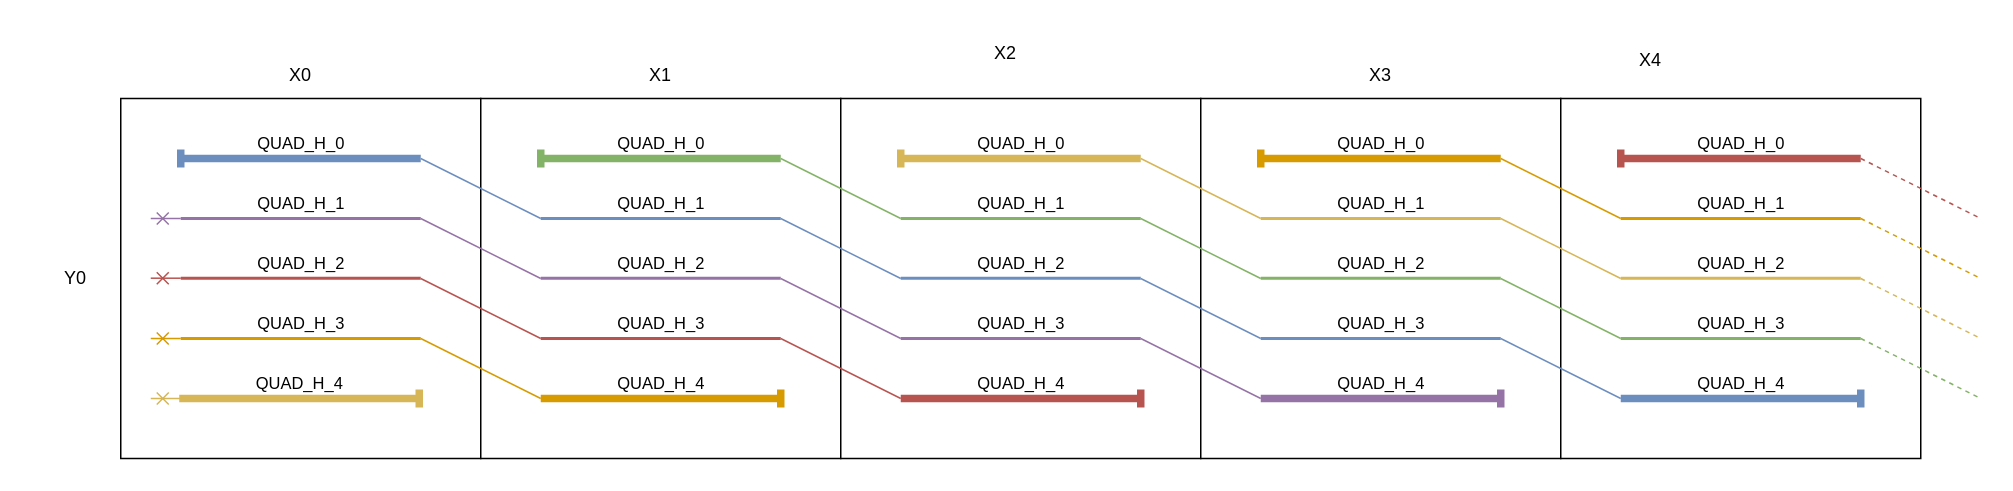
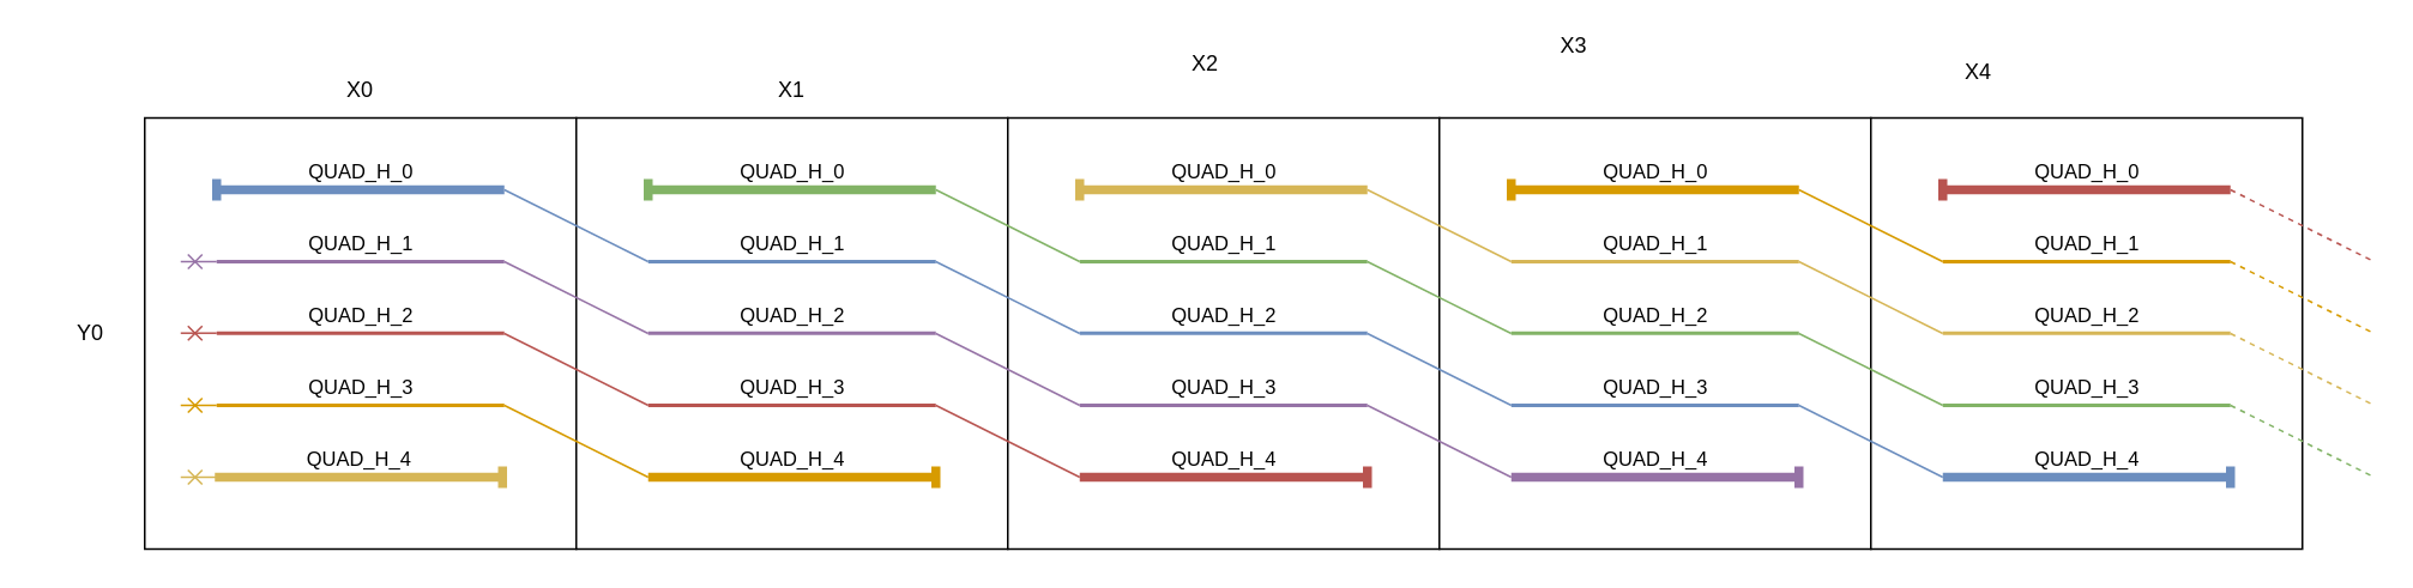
  <mxCell id="0" />
  <mxCell id="1" parent="0" />
  <mxCell id="2" value="" style="whiteSpace=wrap;html=1;aspect=fixed;" parent="1" vertex="1"><mxGeometry x="80" y="65" width="240" height="240" as="geometry" /></mxCell>
  <mxCell id="3" value="&lt;div&gt;QUAD_H_0&lt;/div&gt;" style="endArrow=none;html=1;rounded=0;startArrow=baseDash;startFill=0;strokeWidth=5;fillColor=#dae8fc;strokeColor=#6c8ebf;" parent="1" edge="1"><mxGeometry x="0.001" y="10" width="50" height="50" relative="1" as="geometry"><mxPoint x="120" y="105" as="sourcePoint" /><mxPoint x="280" y="105" as="targetPoint" /><mxPoint as="offset" /></mxGeometry></mxCell>
  <mxCell id="4" value="&lt;div&gt;QUAD_H_1&lt;/div&gt;" style="endArrow=none;html=1;rounded=0;startArrow=none;startFill=0;fillColor=#e1d5e7;strokeColor=#9673a6;strokeWidth=2;" parent="1" edge="1"><mxGeometry x="0.001" y="10" width="50" height="50" relative="1" as="geometry"><mxPoint x="120" y="145" as="sourcePoint" /><mxPoint x="280" y="145" as="targetPoint" /><mxPoint as="offset" /></mxGeometry></mxCell>
  <mxCell id="5" value="&lt;div&gt;QUAD_H_2&lt;/div&gt;" style="endArrow=none;html=1;rounded=0;startArrow=none;startFill=0;fillColor=#f8cecc;strokeColor=#b85450;strokeWidth=2;" parent="1" edge="1"><mxGeometry y="10" width="50" height="50" relative="1" as="geometry"><mxPoint x="120" y="184.76" as="sourcePoint" /><mxPoint x="280" y="184.76" as="targetPoint" /><mxPoint as="offset" /></mxGeometry></mxCell>
  <mxCell id="6" value="&lt;div&gt;QUAD_H_3&lt;/div&gt;" style="endArrow=none;html=1;rounded=0;startArrow=none;startFill=0;fillColor=#ffe6cc;strokeColor=#d79b00;strokeWidth=2;" parent="1" edge="1"><mxGeometry y="10" width="50" height="50" relative="1" as="geometry"><mxPoint x="120" y="225" as="sourcePoint" /><mxPoint x="280" y="225" as="targetPoint" /><mxPoint as="offset" /></mxGeometry></mxCell>
  <mxCell id="7" value="&lt;div&gt;QUAD_H_4&lt;/div&gt;" style="endArrow=baseDash;html=1;rounded=0;endFill=0;startArrow=none;startFill=0;strokeWidth=5;movable=1;resizable=1;rotatable=1;deletable=1;editable=1;locked=0;connectable=1;fillColor=#fff2cc;strokeColor=#d6b656;" parent="1" edge="1"><mxGeometry x="0.001" y="10" width="50" height="50" relative="1" as="geometry"><mxPoint x="119" y="265" as="sourcePoint" /><mxPoint x="279" y="265" as="targetPoint" /><mxPoint as="offset" /></mxGeometry></mxCell>
  <mxCell id="8" value="" style="whiteSpace=wrap;html=1;aspect=fixed;" parent="1" vertex="1"><mxGeometry x="320" y="65" width="240" height="240" as="geometry" /></mxCell>
  <mxCell id="9" value="&lt;div&gt;QUAD_H_0&lt;/div&gt;" style="endArrow=none;html=1;rounded=0;startArrow=baseDash;startFill=0;strokeWidth=5;fillColor=#d5e8d4;strokeColor=#82b366;" parent="1" edge="1"><mxGeometry x="0.001" y="10" width="50" height="50" relative="1" as="geometry"><mxPoint x="360" y="105" as="sourcePoint" /><mxPoint x="520" y="105" as="targetPoint" /><mxPoint as="offset" /></mxGeometry></mxCell>
  <mxCell id="10" value="&lt;div&gt;QUAD_H_1&lt;/div&gt;" style="endArrow=none;html=1;rounded=0;fillColor=#dae8fc;strokeColor=#6c8ebf;strokeWidth=2;" parent="1" edge="1"><mxGeometry x="0.001" y="10" width="50" height="50" relative="1" as="geometry"><mxPoint x="360" y="145" as="sourcePoint" /><mxPoint x="520" y="145" as="targetPoint" /><mxPoint as="offset" /></mxGeometry></mxCell>
  <mxCell id="11" value="&lt;div&gt;QUAD_H_2&lt;/div&gt;" style="endArrow=none;html=1;rounded=0;fillColor=#e1d5e7;strokeColor=#9673a6;strokeWidth=2;" parent="1" edge="1"><mxGeometry y="10" width="50" height="50" relative="1" as="geometry"><mxPoint x="360" y="184.76" as="sourcePoint" /><mxPoint x="520" y="184.76" as="targetPoint" /><mxPoint as="offset" /></mxGeometry></mxCell>
  <mxCell id="12" value="&lt;div&gt;QUAD_H_3&lt;/div&gt;" style="endArrow=none;html=1;rounded=0;fillColor=#f8cecc;strokeColor=#b85450;strokeWidth=2;" parent="1" edge="1"><mxGeometry y="10" width="50" height="50" relative="1" as="geometry"><mxPoint x="360" y="225" as="sourcePoint" /><mxPoint x="520" y="225" as="targetPoint" /><mxPoint as="offset" /></mxGeometry></mxCell>
  <mxCell id="13" value="&lt;div&gt;QUAD_H_4&lt;/div&gt;" style="endArrow=baseDash;html=1;rounded=0;endFill=0;strokeWidth=5;fillColor=#ffe6cc;strokeColor=#d79b00;" parent="1" edge="1"><mxGeometry x="0.001" y="10" width="50" height="50" relative="1" as="geometry"><mxPoint x="360" y="265" as="sourcePoint" /><mxPoint x="520" y="265" as="targetPoint" /><mxPoint as="offset" /></mxGeometry></mxCell>
  <mxCell id="14" value="" style="whiteSpace=wrap;html=1;aspect=fixed;" parent="1" vertex="1"><mxGeometry x="560" y="65" width="240" height="240" as="geometry" /></mxCell>
  <mxCell id="15" value="&lt;div&gt;QUAD_H_0&lt;/div&gt;" style="endArrow=none;html=1;rounded=0;startArrow=baseDash;startFill=0;strokeWidth=5;fillColor=#fff2cc;strokeColor=#d6b656;" parent="1" edge="1"><mxGeometry x="0.001" y="10" width="50" height="50" relative="1" as="geometry"><mxPoint x="600" y="105" as="sourcePoint" /><mxPoint x="760" y="105" as="targetPoint" /><mxPoint as="offset" /></mxGeometry></mxCell>
  <mxCell id="16" value="&lt;div&gt;QUAD_H_1&lt;/div&gt;" style="endArrow=none;html=1;rounded=0;fillColor=#d5e8d4;strokeColor=#82b366;strokeWidth=2;" parent="1" edge="1"><mxGeometry x="0.001" y="10" width="50" height="50" relative="1" as="geometry"><mxPoint x="600" y="145" as="sourcePoint" /><mxPoint x="760" y="145" as="targetPoint" /><mxPoint as="offset" /></mxGeometry></mxCell>
  <mxCell id="17" value="&lt;div&gt;QUAD_H_2&lt;/div&gt;" style="endArrow=none;html=1;rounded=0;fillColor=#dae8fc;strokeColor=#6c8ebf;strokeWidth=2;" parent="1" edge="1"><mxGeometry y="10" width="50" height="50" relative="1" as="geometry"><mxPoint x="600" y="184.76" as="sourcePoint" /><mxPoint x="760" y="184.76" as="targetPoint" /><mxPoint as="offset" /></mxGeometry></mxCell>
  <mxCell id="18" value="&lt;div&gt;QUAD_H_3&lt;/div&gt;" style="endArrow=none;html=1;rounded=0;fillColor=#e1d5e7;strokeColor=#9673a6;strokeWidth=2;" parent="1" edge="1"><mxGeometry y="10" width="50" height="50" relative="1" as="geometry"><mxPoint x="600" y="225" as="sourcePoint" /><mxPoint x="760" y="225" as="targetPoint" /><mxPoint as="offset" /></mxGeometry></mxCell>
  <mxCell id="19" value="&lt;div&gt;QUAD_H_4&lt;/div&gt;" style="endArrow=baseDash;html=1;rounded=0;endFill=0;strokeWidth=5;fillColor=#f8cecc;strokeColor=#b85450;" parent="1" edge="1"><mxGeometry x="0.001" y="10" width="50" height="50" relative="1" as="geometry"><mxPoint x="600" y="265" as="sourcePoint" /><mxPoint x="760" y="265" as="targetPoint" /><mxPoint as="offset" /></mxGeometry></mxCell>
  <mxCell id="20" value="" style="whiteSpace=wrap;html=1;aspect=fixed;" parent="1" vertex="1"><mxGeometry x="800" y="65" width="240" height="240" as="geometry" /></mxCell>
  <mxCell id="21" value="&lt;div&gt;QUAD_H_0&lt;/div&gt;" style="endArrow=none;html=1;rounded=0;startArrow=baseDash;startFill=0;strokeWidth=5;fillColor=#ffe6cc;strokeColor=#d79b00;" parent="1" edge="1"><mxGeometry x="0.001" y="10" width="50" height="50" relative="1" as="geometry"><mxPoint x="840" y="105" as="sourcePoint" /><mxPoint x="1000" y="105" as="targetPoint" /><mxPoint as="offset" /></mxGeometry></mxCell>
  <mxCell id="22" value="&lt;div&gt;QUAD_H_1&lt;/div&gt;" style="endArrow=none;html=1;rounded=0;fillColor=#fff2cc;strokeColor=#d6b656;strokeWidth=2;" parent="1" edge="1"><mxGeometry x="0.001" y="10" width="50" height="50" relative="1" as="geometry"><mxPoint x="840" y="145" as="sourcePoint" /><mxPoint x="1000" y="145" as="targetPoint" /><mxPoint as="offset" /></mxGeometry></mxCell>
  <mxCell id="23" value="&lt;div&gt;QUAD_H_2&lt;/div&gt;" style="endArrow=none;html=1;rounded=0;fillColor=#d5e8d4;strokeColor=#82b366;strokeWidth=2;" parent="1" edge="1"><mxGeometry y="10" width="50" height="50" relative="1" as="geometry"><mxPoint x="840" y="184.76" as="sourcePoint" /><mxPoint x="1000" y="184.76" as="targetPoint" /><mxPoint as="offset" /></mxGeometry></mxCell>
  <mxCell id="24" value="&lt;div&gt;QUAD_H_3&lt;/div&gt;" style="endArrow=none;html=1;rounded=0;fillColor=#dae8fc;strokeColor=#6c8ebf;strokeWidth=2;" parent="1" edge="1"><mxGeometry y="10" width="50" height="50" relative="1" as="geometry"><mxPoint x="840" y="225" as="sourcePoint" /><mxPoint x="1000" y="225" as="targetPoint" /><mxPoint as="offset" /></mxGeometry></mxCell>
  <mxCell id="25" value="&lt;div&gt;QUAD_H_4&lt;/div&gt;" style="endArrow=baseDash;html=1;rounded=0;endFill=0;strokeWidth=5;fillColor=#e1d5e7;strokeColor=#9673a6;" parent="1" edge="1"><mxGeometry x="0.001" y="10" width="50" height="50" relative="1" as="geometry"><mxPoint x="840" y="265" as="sourcePoint" /><mxPoint x="1000" y="265" as="targetPoint" /><mxPoint as="offset" /></mxGeometry></mxCell>
  <mxCell id="26" value="" style="whiteSpace=wrap;html=1;aspect=fixed;" parent="1" vertex="1"><mxGeometry x="1040" y="65" width="240" height="240" as="geometry" /></mxCell>
  <mxCell id="27" value="&lt;div&gt;QUAD_H_0&lt;/div&gt;" style="endArrow=none;html=1;rounded=0;startArrow=baseDash;startFill=0;strokeWidth=5;fillColor=#f8cecc;strokeColor=#b85450;" parent="1" edge="1"><mxGeometry x="0.001" y="10" width="50" height="50" relative="1" as="geometry"><mxPoint x="1080" y="105" as="sourcePoint" /><mxPoint x="1240" y="105" as="targetPoint" /><mxPoint as="offset" /></mxGeometry></mxCell>
  <mxCell id="28" value="&lt;div&gt;QUAD_H_1&lt;/div&gt;" style="endArrow=none;html=1;rounded=0;fillColor=#ffe6cc;strokeColor=#d79b00;strokeWidth=2;" parent="1" edge="1"><mxGeometry x="0.001" y="10" width="50" height="50" relative="1" as="geometry"><mxPoint x="1080" y="145" as="sourcePoint" /><mxPoint x="1240" y="145" as="targetPoint" /><mxPoint as="offset" /></mxGeometry></mxCell>
  <mxCell id="29" value="&lt;div&gt;QUAD_H_2&lt;/div&gt;" style="endArrow=none;html=1;rounded=0;fillColor=#fff2cc;strokeColor=#d6b656;strokeWidth=2;" parent="1" edge="1"><mxGeometry y="10" width="50" height="50" relative="1" as="geometry"><mxPoint x="1080" y="184.76" as="sourcePoint" /><mxPoint x="1240" y="184.76" as="targetPoint" /><mxPoint as="offset" /></mxGeometry></mxCell>
  <mxCell id="30" value="&lt;div&gt;QUAD_H_3&lt;/div&gt;" style="endArrow=none;html=1;rounded=0;fillColor=#d5e8d4;strokeColor=#82b366;strokeWidth=2;" parent="1" edge="1"><mxGeometry y="10" width="50" height="50" relative="1" as="geometry"><mxPoint x="1080" y="225" as="sourcePoint" /><mxPoint x="1240" y="225" as="targetPoint" /><mxPoint as="offset" /></mxGeometry></mxCell>
  <mxCell id="31" value="&lt;div&gt;QUAD_H_4&lt;/div&gt;" style="endArrow=baseDash;html=1;rounded=0;endFill=0;strokeWidth=5;fillColor=#dae8fc;strokeColor=#6c8ebf;" parent="1" edge="1"><mxGeometry x="0.001" y="10" width="50" height="50" relative="1" as="geometry"><mxPoint x="1080" y="265" as="sourcePoint" /><mxPoint x="1240" y="265" as="targetPoint" /><mxPoint as="offset" /></mxGeometry></mxCell>
  <mxCell id="32" value="" style="edgeStyle=none;orthogonalLoop=1;jettySize=auto;html=1;rounded=0;endArrow=none;startFill=0;fillColor=#dae8fc;strokeColor=#6c8ebf;" parent="1" edge="1"><mxGeometry width="80" relative="1" as="geometry"><mxPoint x="280" y="105" as="sourcePoint" /><mxPoint x="360" y="145" as="targetPoint" /><Array as="points" /></mxGeometry></mxCell>
  <mxCell id="33" value="" style="edgeStyle=none;orthogonalLoop=1;jettySize=auto;html=1;rounded=0;endArrow=none;startFill=0;fillColor=#e1d5e7;strokeColor=#9673a6;" parent="1" edge="1"><mxGeometry width="80" relative="1" as="geometry"><mxPoint x="280" y="145" as="sourcePoint" /><mxPoint x="360" y="185" as="targetPoint" /><Array as="points" /></mxGeometry></mxCell>
  <mxCell id="34" value="" style="edgeStyle=none;orthogonalLoop=1;jettySize=auto;html=1;rounded=0;endArrow=none;startFill=0;fillColor=#f8cecc;strokeColor=#b85450;" parent="1" edge="1"><mxGeometry width="80" relative="1" as="geometry"><mxPoint x="280" y="185" as="sourcePoint" /><mxPoint x="360" y="225" as="targetPoint" /><Array as="points" /></mxGeometry></mxCell>
  <mxCell id="35" value="" style="edgeStyle=none;orthogonalLoop=1;jettySize=auto;html=1;rounded=0;endArrow=none;startFill=0;fillColor=#ffe6cc;strokeColor=#d79b00;" parent="1" edge="1"><mxGeometry width="80" relative="1" as="geometry"><mxPoint x="280" y="225" as="sourcePoint" /><mxPoint x="360" y="265" as="targetPoint" /><Array as="points" /></mxGeometry></mxCell>
  <mxCell id="36" value="" style="edgeStyle=none;orthogonalLoop=1;jettySize=auto;html=1;rounded=0;endArrow=none;startFill=0;fillColor=#d5e8d4;strokeColor=#82b366;" parent="1" edge="1"><mxGeometry width="80" relative="1" as="geometry"><mxPoint x="520" y="105" as="sourcePoint" /><mxPoint x="600" y="145" as="targetPoint" /><Array as="points" /></mxGeometry></mxCell>
  <mxCell id="37" value="" style="edgeStyle=none;orthogonalLoop=1;jettySize=auto;html=1;rounded=0;endArrow=none;startFill=0;fillColor=#dae8fc;strokeColor=#6c8ebf;" parent="1" edge="1"><mxGeometry width="80" relative="1" as="geometry"><mxPoint x="520" y="145" as="sourcePoint" /><mxPoint x="600" y="185" as="targetPoint" /><Array as="points" /></mxGeometry></mxCell>
  <mxCell id="38" value="" style="edgeStyle=none;orthogonalLoop=1;jettySize=auto;html=1;rounded=0;endArrow=none;startFill=0;fillColor=#e1d5e7;strokeColor=#9673a6;" parent="1" edge="1"><mxGeometry width="80" relative="1" as="geometry"><mxPoint x="520" y="185" as="sourcePoint" /><mxPoint x="600" y="225" as="targetPoint" /><Array as="points" /></mxGeometry></mxCell>
  <mxCell id="39" value="" style="edgeStyle=none;orthogonalLoop=1;jettySize=auto;html=1;rounded=0;endArrow=none;startFill=0;fillColor=#f8cecc;strokeColor=#b85450;" parent="1" edge="1"><mxGeometry width="80" relative="1" as="geometry"><mxPoint x="520" y="225" as="sourcePoint" /><mxPoint x="600" y="265" as="targetPoint" /><Array as="points" /></mxGeometry></mxCell>
  <mxCell id="40" value="" style="edgeStyle=none;orthogonalLoop=1;jettySize=auto;html=1;rounded=0;endArrow=none;startFill=0;fillColor=#fff2cc;strokeColor=#d6b656;" parent="1" edge="1"><mxGeometry width="80" relative="1" as="geometry"><mxPoint x="760" y="105" as="sourcePoint" /><mxPoint x="840" y="145" as="targetPoint" /><Array as="points" /></mxGeometry></mxCell>
  <mxCell id="41" value="" style="edgeStyle=none;orthogonalLoop=1;jettySize=auto;html=1;rounded=0;endArrow=none;startFill=0;fillColor=#d5e8d4;strokeColor=#82b366;" parent="1" edge="1"><mxGeometry width="80" relative="1" as="geometry"><mxPoint x="760" y="145" as="sourcePoint" /><mxPoint x="840" y="185" as="targetPoint" /><Array as="points" /></mxGeometry></mxCell>
  <mxCell id="42" value="" style="edgeStyle=none;orthogonalLoop=1;jettySize=auto;html=1;rounded=0;endArrow=none;startFill=0;fillColor=#dae8fc;strokeColor=#6c8ebf;" parent="1" edge="1"><mxGeometry width="80" relative="1" as="geometry"><mxPoint x="760" y="185" as="sourcePoint" /><mxPoint x="840" y="225" as="targetPoint" /><Array as="points" /></mxGeometry></mxCell>
  <mxCell id="43" value="" style="edgeStyle=none;orthogonalLoop=1;jettySize=auto;html=1;rounded=0;endArrow=none;startFill=0;fillColor=#e1d5e7;strokeColor=#9673a6;" parent="1" edge="1"><mxGeometry width="80" relative="1" as="geometry"><mxPoint x="760" y="225" as="sourcePoint" /><mxPoint x="840" y="265" as="targetPoint" /><Array as="points" /></mxGeometry></mxCell>
  <mxCell id="44" value="" style="edgeStyle=none;orthogonalLoop=1;jettySize=auto;html=1;rounded=0;endArrow=none;startFill=0;fillColor=#ffe6cc;strokeColor=#d79b00;" parent="1" edge="1"><mxGeometry width="80" relative="1" as="geometry"><mxPoint x="1000" y="105" as="sourcePoint" /><mxPoint x="1080" y="145" as="targetPoint" /><Array as="points" /></mxGeometry></mxCell>
  <mxCell id="45" value="" style="edgeStyle=none;orthogonalLoop=1;jettySize=auto;html=1;rounded=0;endArrow=none;startFill=0;fillColor=#fff2cc;strokeColor=#d6b656;" parent="1" edge="1"><mxGeometry width="80" relative="1" as="geometry"><mxPoint x="1000" y="145" as="sourcePoint" /><mxPoint x="1080" y="185" as="targetPoint" /><Array as="points" /></mxGeometry></mxCell>
  <mxCell id="46" value="" style="edgeStyle=none;orthogonalLoop=1;jettySize=auto;html=1;rounded=0;endArrow=none;startFill=0;fillColor=#d5e8d4;strokeColor=#82b366;" parent="1" edge="1"><mxGeometry width="80" relative="1" as="geometry"><mxPoint x="1000" y="185" as="sourcePoint" /><mxPoint x="1080" y="225" as="targetPoint" /><Array as="points" /></mxGeometry></mxCell>
  <mxCell id="47" value="" style="edgeStyle=none;orthogonalLoop=1;jettySize=auto;html=1;rounded=0;endArrow=none;startFill=0;fillColor=#dae8fc;strokeColor=#6c8ebf;" parent="1" edge="1"><mxGeometry width="80" relative="1" as="geometry"><mxPoint x="1000" y="225" as="sourcePoint" /><mxPoint x="1080" y="265" as="targetPoint" /><Array as="points" /></mxGeometry></mxCell>
  <mxCell id="48" value="" style="edgeStyle=none;orthogonalLoop=1;jettySize=auto;html=1;rounded=0;endArrow=none;startFill=0;dashed=1;fillColor=#f8cecc;strokeColor=#b85450;" parent="1" edge="1"><mxGeometry width="80" relative="1" as="geometry"><mxPoint x="1240" y="105" as="sourcePoint" /><mxPoint x="1320" y="145" as="targetPoint" /><Array as="points" /></mxGeometry></mxCell>
  <mxCell id="49" value="" style="edgeStyle=none;orthogonalLoop=1;jettySize=auto;html=1;rounded=0;endArrow=none;startFill=0;dashed=1;fillColor=#fff2cc;strokeColor=#d6b656;" parent="1" edge="1"><mxGeometry width="80" relative="1" as="geometry"><mxPoint x="1240" y="185" as="sourcePoint" /><mxPoint x="1320" y="225" as="targetPoint" /><Array as="points" /></mxGeometry></mxCell>
  <mxCell id="50" value="" style="edgeStyle=none;orthogonalLoop=1;jettySize=auto;html=1;rounded=0;endArrow=none;startFill=0;dashed=1;fillColor=#ffe6cc;strokeColor=#d79b00;" parent="1" edge="1"><mxGeometry width="80" relative="1" as="geometry"><mxPoint x="1240" y="145" as="sourcePoint" /><mxPoint x="1320" y="185" as="targetPoint" /><Array as="points" /></mxGeometry></mxCell>
  <mxCell id="51" value="" style="edgeStyle=none;orthogonalLoop=1;jettySize=auto;html=1;rounded=0;endArrow=none;startFill=0;dashed=1;fillColor=#d5e8d4;strokeColor=#82b366;" parent="1" edge="1"><mxGeometry width="80" relative="1" as="geometry"><mxPoint x="1240" y="225" as="sourcePoint" /><mxPoint x="1320" y="265" as="targetPoint" /><Array as="points" /></mxGeometry></mxCell>
  <mxCell id="52" value="X0" style="text;html=1;align=center;verticalAlign=middle;whiteSpace=wrap;rounded=0;" parent="1" vertex="1"><mxGeometry x="170" y="35" width="60" height="30" as="geometry" /></mxCell>
  <mxCell id="53" value="X1" style="text;html=1;align=center;verticalAlign=middle;whiteSpace=wrap;rounded=0;" parent="1" vertex="1"><mxGeometry x="410" y="35" width="60" height="30" as="geometry" /></mxCell>
  <mxCell id="54" value="X2" style="text;html=1;align=center;verticalAlign=middle;whiteSpace=wrap;rounded=0;" parent="1" vertex="1"><mxGeometry x="640" y="20" width="60" height="30" as="geometry" /></mxCell>
- <mxCell id="55" value="&lt;div&gt;X3&lt;/div&gt;" style="text;html=1;align=center;verticalAlign=middle;whiteSpace=wrap;rounded=0;" parent="1" vertex="1"><mxGeometry x="890" y="35" width="60" height="30" as="geometry" /></mxCell>
+ <mxCell id="55" value="&lt;div&gt;X3&lt;/div&gt;" style="text;html=1;align=center;verticalAlign=middle;whiteSpace=wrap;rounded=0;" parent="1" vertex="1"><mxGeometry x="845" y="10" width="60" height="30" as="geometry" /></mxCell>
  <mxCell id="56" value="X4" style="text;html=1;align=center;verticalAlign=middle;whiteSpace=wrap;rounded=0;" parent="1" vertex="1"><mxGeometry x="1070" y="25" width="60" height="30" as="geometry" /></mxCell>
  <mxCell id="57" value="Y0" style="text;html=1;align=center;verticalAlign=middle;whiteSpace=wrap;rounded=0;" parent="1" vertex="1"><mxGeometry x="20" y="170" width="60" height="30" as="geometry" /></mxCell>
  <mxCell id="58" value="" style="endArrow=none;html=1;rounded=0;startArrow=cross;startFill=0;fillColor=#fff2cc;strokeColor=#d6b656;" parent="1" edge="1"><mxGeometry width="50" height="50" relative="1" as="geometry"><mxPoint x="100" y="265" as="sourcePoint" /><mxPoint x="120" y="265" as="targetPoint" /></mxGeometry></mxCell>
  <mxCell id="59" value="" style="endArrow=none;html=1;rounded=0;startArrow=cross;startFill=0;fillColor=#ffe6cc;strokeColor=#d79b00;" parent="1" edge="1"><mxGeometry width="50" height="50" relative="1" as="geometry"><mxPoint x="100" y="225" as="sourcePoint" /><mxPoint x="120" y="225" as="targetPoint" /></mxGeometry></mxCell>
  <mxCell id="60" value="" style="endArrow=none;html=1;rounded=0;startArrow=cross;startFill=0;fillColor=#f8cecc;strokeColor=#b85450;" parent="1" edge="1"><mxGeometry width="50" height="50" relative="1" as="geometry"><mxPoint x="100" y="184.8" as="sourcePoint" /><mxPoint x="120" y="184.8" as="targetPoint" /></mxGeometry></mxCell>
  <mxCell id="61" value="" style="endArrow=none;html=1;rounded=0;startArrow=cross;startFill=0;fillColor=#e1d5e7;strokeColor=#9673a6;" parent="1" edge="1"><mxGeometry width="50" height="50" relative="1" as="geometry"><mxPoint x="100" y="145" as="sourcePoint" /><mxPoint x="120" y="145" as="targetPoint" /></mxGeometry></mxCell>
